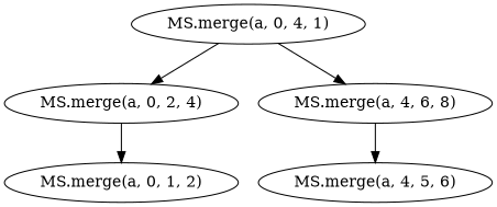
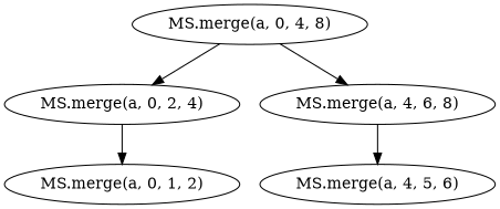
  digraph {
    ordering=out
-   n1 [label="MS.merge(a, 0, 4, 1)"]
+   n1 [label="MS.merge(a, 0, 4, 8)"]
    n2 [label="MS.merge(a, 0, 2, 4)"]
    n3 [label="MS.merge(a, 4, 6, 8)"]
    n4 [label="MS.merge(a, 0, 1, 2)"]
    n5 [label="MS.merge(a, 4, 5, 6)"]
    n1 -> n2
    n1 -> n3
    n2 -> n4
    n3 -> n5
  }
